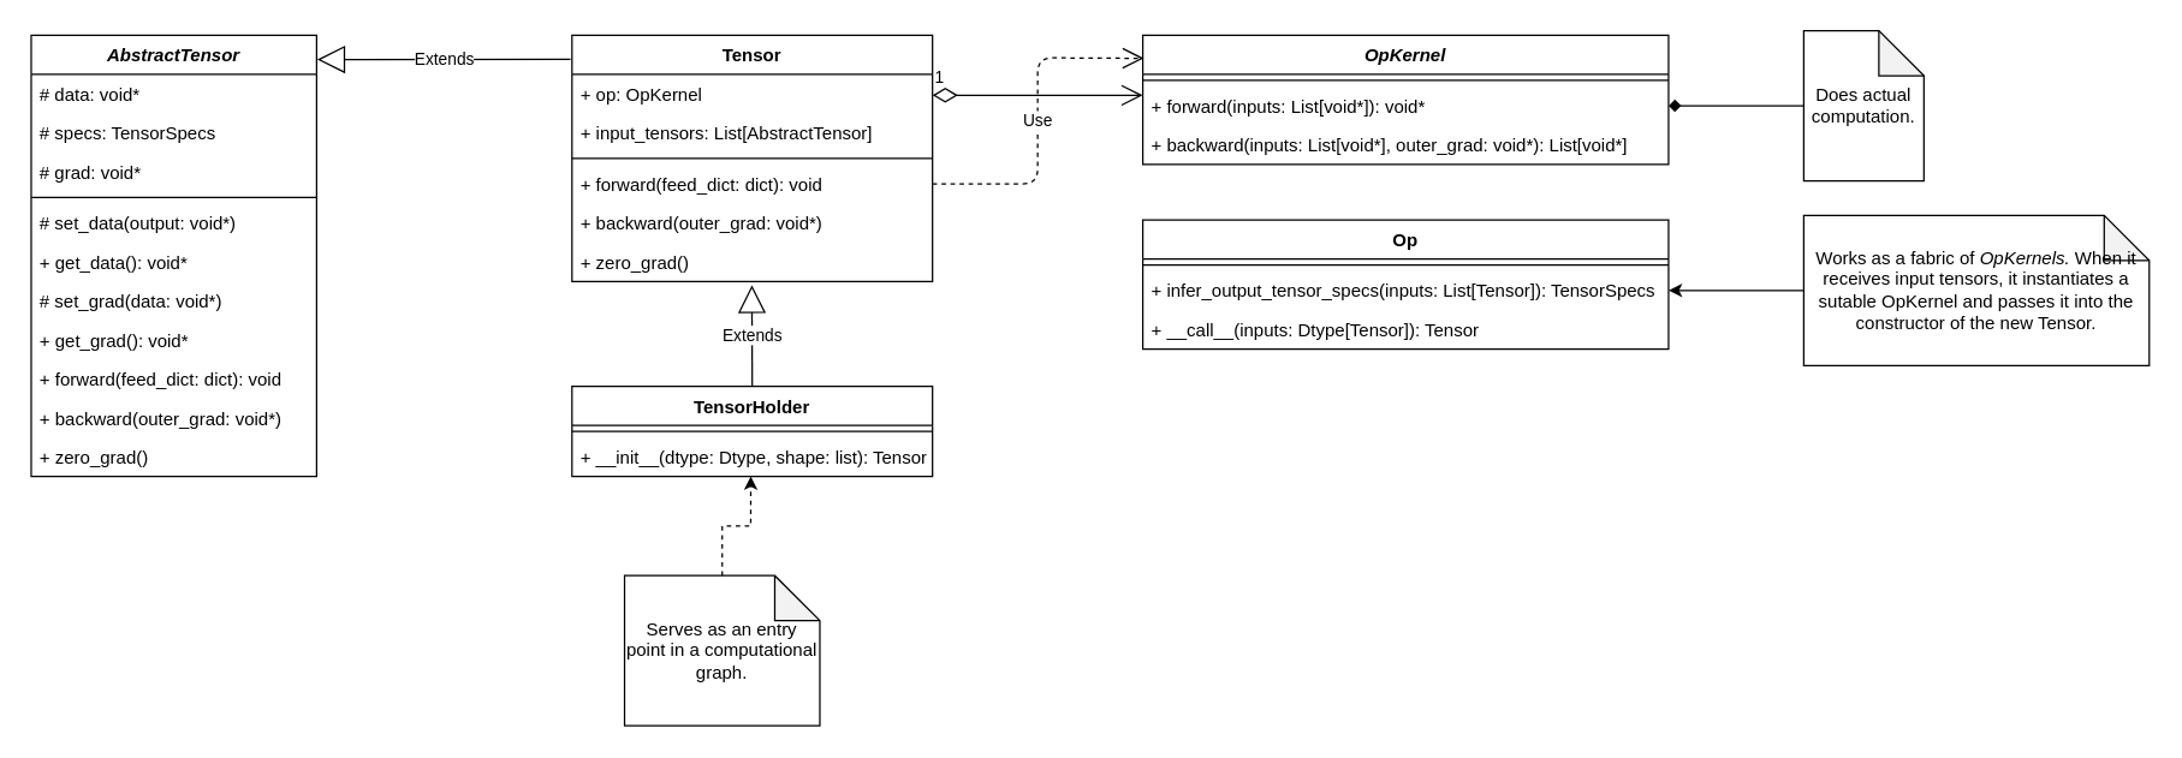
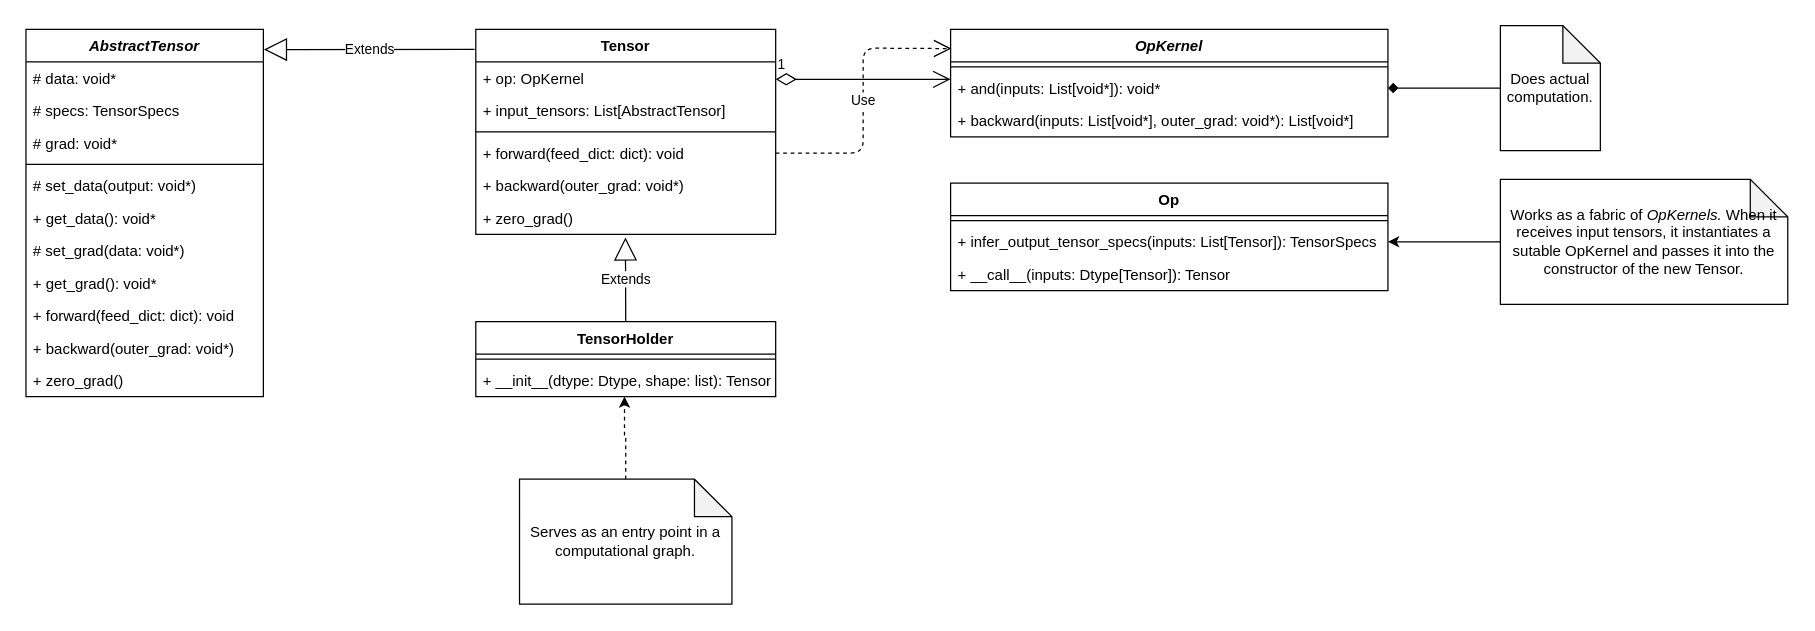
  <mxCell id="0" />
  <mxCell id="1" parent="0" />
  <mxCell id="2" value="AbstractTensor" style="swimlane;fontStyle=3;align=center;verticalAlign=top;childLayout=stackLayout;horizontal=1;startSize=26;horizontalStack=0;resizeParent=1;resizeParentMax=0;resizeLast=0;collapsible=1;marginBottom=0;" vertex="1" parent="1"><mxGeometry x="20" y="23" width="190" height="294" as="geometry" /></mxCell>
  <mxCell id="3" value="# data: void*" style="text;strokeColor=none;fillColor=none;align=left;verticalAlign=top;spacingLeft=4;spacingRight=4;overflow=hidden;rotatable=0;points=[[0,0.5],[1,0.5]];portConstraint=eastwest;" vertex="1" parent="2"><mxGeometry y="26" width="190" height="26" as="geometry" /></mxCell>
  <mxCell id="4" value="# specs: TensorSpecs" style="text;strokeColor=none;fillColor=none;align=left;verticalAlign=top;spacingLeft=4;spacingRight=4;overflow=hidden;rotatable=0;points=[[0,0.5],[1,0.5]];portConstraint=eastwest;" vertex="1" parent="2"><mxGeometry y="52" width="190" height="26" as="geometry" /></mxCell>
  <mxCell id="5" value="# grad: void*" style="text;strokeColor=none;fillColor=none;align=left;verticalAlign=top;spacingLeft=4;spacingRight=4;overflow=hidden;rotatable=0;points=[[0,0.5],[1,0.5]];portConstraint=eastwest;" vertex="1" parent="2"><mxGeometry y="78" width="190" height="26" as="geometry" /></mxCell>
  <mxCell id="6" value="" style="line;strokeWidth=1;fillColor=none;align=left;verticalAlign=middle;spacingTop=-1;spacingLeft=3;spacingRight=3;rotatable=0;labelPosition=right;points=[];portConstraint=eastwest;" vertex="1" parent="2"><mxGeometry y="104" width="190" height="8" as="geometry" /></mxCell>
  <mxCell id="7" value="# set_data(output: void*)" style="text;strokeColor=none;fillColor=none;align=left;verticalAlign=top;spacingLeft=4;spacingRight=4;overflow=hidden;rotatable=0;points=[[0,0.5],[1,0.5]];portConstraint=eastwest;" vertex="1" parent="2"><mxGeometry y="112" width="190" height="26" as="geometry" /></mxCell>
  <mxCell id="8" value="+ get_data(): void*" style="text;strokeColor=none;fillColor=none;align=left;verticalAlign=top;spacingLeft=4;spacingRight=4;overflow=hidden;rotatable=0;points=[[0,0.5],[1,0.5]];portConstraint=eastwest;" vertex="1" parent="2"><mxGeometry y="138" width="190" height="26" as="geometry" /></mxCell>
  <mxCell id="9" value="# set_grad(data: void*)" style="text;strokeColor=none;fillColor=none;align=left;verticalAlign=top;spacingLeft=4;spacingRight=4;overflow=hidden;rotatable=0;points=[[0,0.5],[1,0.5]];portConstraint=eastwest;" vertex="1" parent="2"><mxGeometry y="164" width="190" height="26" as="geometry" /></mxCell>
  <mxCell id="10" value="+ get_grad(): void*" style="text;strokeColor=none;fillColor=none;align=left;verticalAlign=top;spacingLeft=4;spacingRight=4;overflow=hidden;rotatable=0;points=[[0,0.5],[1,0.5]];portConstraint=eastwest;" vertex="1" parent="2"><mxGeometry y="190" width="190" height="26" as="geometry" /></mxCell>
  <mxCell id="11" value="+ forward(feed_dict: dict): void" style="text;strokeColor=none;fillColor=none;align=left;verticalAlign=top;spacingLeft=4;spacingRight=4;overflow=hidden;rotatable=0;points=[[0,0.5],[1,0.5]];portConstraint=eastwest;" vertex="1" parent="2"><mxGeometry y="216" width="190" height="26" as="geometry" /></mxCell>
  <mxCell id="12" value="+ backward(outer_grad: void*)" style="text;strokeColor=none;fillColor=none;align=left;verticalAlign=top;spacingLeft=4;spacingRight=4;overflow=hidden;rotatable=0;points=[[0,0.5],[1,0.5]];portConstraint=eastwest;" vertex="1" parent="2"><mxGeometry y="242" width="190" height="26" as="geometry" /></mxCell>
  <mxCell id="13" value="+ zero_grad()" style="text;strokeColor=none;fillColor=none;align=left;verticalAlign=top;spacingLeft=4;spacingRight=4;overflow=hidden;rotatable=0;points=[[0,0.5],[1,0.5]];portConstraint=eastwest;" vertex="1" parent="2"><mxGeometry y="268" width="190" height="26" as="geometry" /></mxCell>
  <mxCell id="14" value="Tensor" style="swimlane;fontStyle=1;align=center;verticalAlign=top;childLayout=stackLayout;horizontal=1;startSize=26;horizontalStack=0;resizeParent=1;resizeParentMax=0;resizeLast=0;collapsible=1;marginBottom=0;" vertex="1" parent="1"><mxGeometry x="380" y="23" width="240" height="164" as="geometry" /></mxCell>
  <mxCell id="15" value="+ op: OpKernel" style="text;strokeColor=none;fillColor=none;align=left;verticalAlign=top;spacingLeft=4;spacingRight=4;overflow=hidden;rotatable=0;points=[[0,0.5],[1,0.5]];portConstraint=eastwest;" vertex="1" parent="14"><mxGeometry y="26" width="240" height="26" as="geometry" /></mxCell>
  <mxCell id="16" value="+ input_tensors: List[AbstractTensor]" style="text;strokeColor=none;fillColor=none;align=left;verticalAlign=top;spacingLeft=4;spacingRight=4;overflow=hidden;rotatable=0;points=[[0,0.5],[1,0.5]];portConstraint=eastwest;" vertex="1" parent="14"><mxGeometry y="52" width="240" height="26" as="geometry" /></mxCell>
  <mxCell id="17" value="" style="line;strokeWidth=1;fillColor=none;align=left;verticalAlign=middle;spacingTop=-1;spacingLeft=3;spacingRight=3;rotatable=0;labelPosition=right;points=[];portConstraint=eastwest;" vertex="1" parent="14"><mxGeometry y="78" width="240" height="8" as="geometry" /></mxCell>
  <mxCell id="18" value="+ forward(feed_dict: dict): void" style="text;strokeColor=none;fillColor=none;align=left;verticalAlign=top;spacingLeft=4;spacingRight=4;overflow=hidden;rotatable=0;points=[[0,0.5],[1,0.5]];portConstraint=eastwest;" vertex="1" parent="14"><mxGeometry y="86" width="240" height="26" as="geometry" /></mxCell>
  <mxCell id="19" value="+ backward(outer_grad: void*)" style="text;strokeColor=none;fillColor=none;align=left;verticalAlign=top;spacingLeft=4;spacingRight=4;overflow=hidden;rotatable=0;points=[[0,0.5],[1,0.5]];portConstraint=eastwest;" vertex="1" parent="14"><mxGeometry y="112" width="240" height="26" as="geometry" /></mxCell>
  <mxCell id="20" value="+ zero_grad()" style="text;strokeColor=none;fillColor=none;align=left;verticalAlign=top;spacingLeft=4;spacingRight=4;overflow=hidden;rotatable=0;points=[[0,0.5],[1,0.5]];portConstraint=eastwest;" vertex="1" parent="14"><mxGeometry y="138" width="240" height="26" as="geometry" /></mxCell>
  <mxCell id="21" value="Extends" style="endArrow=block;endSize=16;endFill=0;html=1;entryX=1.002;entryY=0.055;entryDx=0;entryDy=0;entryPerimeter=0;" edge="1" parent="1" target="2"><mxGeometry width="160" relative="1" as="geometry"><mxPoint x="379" y="39" as="sourcePoint" /><mxPoint x="540" y="213" as="targetPoint" /></mxGeometry></mxCell>
  <mxCell id="22" value="OpKernel" style="swimlane;fontStyle=3;align=center;verticalAlign=top;childLayout=stackLayout;horizontal=1;startSize=26;horizontalStack=0;resizeParent=1;resizeParentMax=0;resizeLast=0;collapsible=1;marginBottom=0;" vertex="1" parent="1"><mxGeometry x="760" y="23" width="350" height="86" as="geometry" /></mxCell>
  <mxCell id="23" value="" style="line;strokeWidth=1;fillColor=none;align=left;verticalAlign=middle;spacingTop=-1;spacingLeft=3;spacingRight=3;rotatable=0;labelPosition=right;points=[];portConstraint=eastwest;" vertex="1" parent="22"><mxGeometry y="26" width="350" height="8" as="geometry" /></mxCell>
- <mxCell id="24" value="+ forward(inputs: List[void*]): void*" style="text;strokeColor=none;fillColor=none;align=left;verticalAlign=top;spacingLeft=4;spacingRight=4;overflow=hidden;rotatable=0;points=[[0,0.5],[1,0.5]];portConstraint=eastwest;" vertex="1" parent="22"><mxGeometry y="34" width="350" height="26" as="geometry" /></mxCell>
+ <mxCell id="24" value="+ and(inputs: List[void*]): void*" style="text;strokeColor=none;fillColor=none;align=left;verticalAlign=top;spacingLeft=4;spacingRight=4;overflow=hidden;rotatable=0;points=[[0,0.5],[1,0.5]];portConstraint=eastwest;" vertex="1" parent="22"><mxGeometry y="34" width="350" height="26" as="geometry" /></mxCell>
  <mxCell id="25" value="+ backward(inputs: List[void*], outer_grad: void*): List[void*]" style="text;strokeColor=none;fillColor=none;align=left;verticalAlign=top;spacingLeft=4;spacingRight=4;overflow=hidden;rotatable=0;points=[[0,0.5],[1,0.5]];portConstraint=eastwest;" vertex="1" parent="22"><mxGeometry y="60" width="350" height="26" as="geometry" /></mxCell>
  <mxCell id="26" value="Op" style="swimlane;fontStyle=1;align=center;verticalAlign=top;childLayout=stackLayout;horizontal=1;startSize=26;horizontalStack=0;resizeParent=1;resizeParentMax=0;resizeLast=0;collapsible=1;marginBottom=0;" vertex="1" parent="1"><mxGeometry x="760" y="146" width="350" height="86" as="geometry" /></mxCell>
  <mxCell id="27" value="" style="line;strokeWidth=1;fillColor=none;align=left;verticalAlign=middle;spacingTop=-1;spacingLeft=3;spacingRight=3;rotatable=0;labelPosition=right;points=[];portConstraint=eastwest;" vertex="1" parent="26"><mxGeometry y="26" width="350" height="8" as="geometry" /></mxCell>
  <mxCell id="28" value="+ infer_output_tensor_specs(inputs: List[Tensor]): TensorSpecs" style="text;strokeColor=none;fillColor=none;align=left;verticalAlign=top;spacingLeft=4;spacingRight=4;overflow=hidden;rotatable=0;points=[[0,0.5],[1,0.5]];portConstraint=eastwest;" vertex="1" parent="26"><mxGeometry y="34" width="350" height="26" as="geometry" /></mxCell>
  <mxCell id="29" value="+ __call__(inputs: Dtype[Tensor]): Tensor" style="text;strokeColor=none;fillColor=none;align=left;verticalAlign=top;spacingLeft=4;spacingRight=4;overflow=hidden;rotatable=0;points=[[0,0.5],[1,0.5]];portConstraint=eastwest;" vertex="1" parent="26"><mxGeometry y="60" width="350" height="26" as="geometry" /></mxCell>
  <mxCell id="30" value="Use" style="endArrow=open;endSize=12;dashed=1;html=1;exitX=1;exitY=0.5;exitDx=0;exitDy=0;entryX=0.002;entryY=0.179;entryDx=0;entryDy=0;entryPerimeter=0;" edge="1" parent="1" source="18" target="22"><mxGeometry width="160" relative="1" as="geometry"><mxPoint x="730" y="183" as="sourcePoint" /><mxPoint x="890" y="183" as="targetPoint" /><Array as="points"><mxPoint x="690" y="122" /><mxPoint x="690" y="38" /></Array></mxGeometry></mxCell>
  <mxCell id="31" value="1" style="endArrow=open;html=1;endSize=12;startArrow=diamondThin;startSize=14;startFill=0;edgeStyle=orthogonalEdgeStyle;align=left;verticalAlign=bottom;" edge="1" parent="1"><mxGeometry x="-1" y="3" relative="1" as="geometry"><mxPoint x="620" y="63" as="sourcePoint" /><mxPoint x="760" y="63" as="targetPoint" /></mxGeometry></mxCell>
  <mxCell id="32" style="edgeStyle=orthogonalEdgeStyle;rounded=0;orthogonalLoop=1;jettySize=auto;html=1;entryX=1;entryY=0.5;entryDx=0;entryDy=0;" edge="1" parent="1" source="33" target="28"><mxGeometry relative="1" as="geometry" /></mxCell>
  <mxCell id="33" value="Works as a fabric of &lt;i&gt;OpKernels. &lt;/i&gt;When it receives input tensors, it instantiates a sutable OpKernel and passes it into the constructor of the new Tensor." style="shape=note;whiteSpace=wrap;html=1;backgroundOutline=1;darkOpacity=0.05;" vertex="1" parent="1"><mxGeometry x="1200" y="143" width="230" height="100" as="geometry" /></mxCell>
  <mxCell id="34" style="edgeStyle=orthogonalEdgeStyle;rounded=0;orthogonalLoop=1;jettySize=auto;html=1;entryX=1;entryY=0.5;entryDx=0;entryDy=0;endArrow=diamond;" edge="1" parent="1" source="35" target="24"><mxGeometry relative="1" as="geometry" /></mxCell>
  <mxCell id="35" value="Does actual computation." style="shape=note;whiteSpace=wrap;html=1;backgroundOutline=1;darkOpacity=0.05;" vertex="1" parent="1"><mxGeometry x="1200" y="20" width="80" height="100" as="geometry" /></mxCell>
  <mxCell id="36" value="TensorHolder" style="swimlane;fontStyle=1;align=center;verticalAlign=top;childLayout=stackLayout;horizontal=1;startSize=26;horizontalStack=0;resizeParent=1;resizeParentMax=0;resizeLast=0;collapsible=1;marginBottom=0;" vertex="1" parent="1"><mxGeometry x="380" y="257" width="240" height="60" as="geometry" /></mxCell>
  <mxCell id="37" value="" style="line;strokeWidth=1;fillColor=none;align=left;verticalAlign=middle;spacingTop=-1;spacingLeft=3;spacingRight=3;rotatable=0;labelPosition=right;points=[];portConstraint=eastwest;" vertex="1" parent="36"><mxGeometry y="26" width="240" height="8" as="geometry" /></mxCell>
  <mxCell id="38" value="+ __init__(dtype: Dtype, shape: list): Tensor" style="text;strokeColor=none;fillColor=none;align=left;verticalAlign=top;spacingLeft=4;spacingRight=4;overflow=hidden;rotatable=0;points=[[0,0.5],[1,0.5]];portConstraint=eastwest;" vertex="1" parent="36"><mxGeometry y="34" width="240" height="26" as="geometry" /></mxCell>
  <mxCell id="39" value="Extends" style="endArrow=block;endSize=16;endFill=0;html=1;exitX=0.5;exitY=0;exitDx=0;exitDy=0;entryX=0.499;entryY=1.096;entryDx=0;entryDy=0;entryPerimeter=0;" edge="1" parent="1" source="36" target="20"><mxGeometry width="160" relative="1" as="geometry"><mxPoint x="500" y="263" as="sourcePoint" /><mxPoint x="660" y="263" as="targetPoint" /></mxGeometry></mxCell>
  <mxCell id="40" style="edgeStyle=orthogonalEdgeStyle;rounded=0;orthogonalLoop=1;jettySize=auto;html=1;entryX=0.496;entryY=0.994;entryDx=0;entryDy=0;entryPerimeter=0;dashed=1;" edge="1" parent="1" source="41" target="38"><mxGeometry relative="1" as="geometry" /></mxCell>
- <mxCell id="41" value="Serves as an entry point in a computational graph." style="shape=note;whiteSpace=wrap;html=1;backgroundOutline=1;darkOpacity=0.05;" vertex="1" parent="1"><mxGeometry x="415" y="383" width="130" height="100" as="geometry" /></mxCell>
+ <mxCell id="41" value="Serves as an entry point in a computational graph." style="shape=note;whiteSpace=wrap;html=1;backgroundOutline=1;darkOpacity=0.05;" vertex="1" parent="1"><mxGeometry x="415" y="383" width="170" height="100" as="geometry" /></mxCell>
